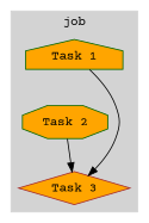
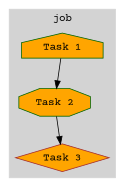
  digraph {
    fontname="Courier Prime"
    node [color=darkgreen fillcolor=orange fontname="Courier Prime" style=filled]
    edge [fontname="Courier Prime"]
    "Task 1" [shape=house]
    "Task 2" [shape=octagon]
    "Task 3" [color=brown shape=diamond]
    subgraph cluster_1 {
      color=lightgrey
      label=job
      style=filled
      "Task 1"
      "Task 2"
      "Task 3"
    }
-   "Task 1" -> "Task 3"
+   "Task 1" -> "Task 2"
    "Task 2" -> "Task 3"
  }
